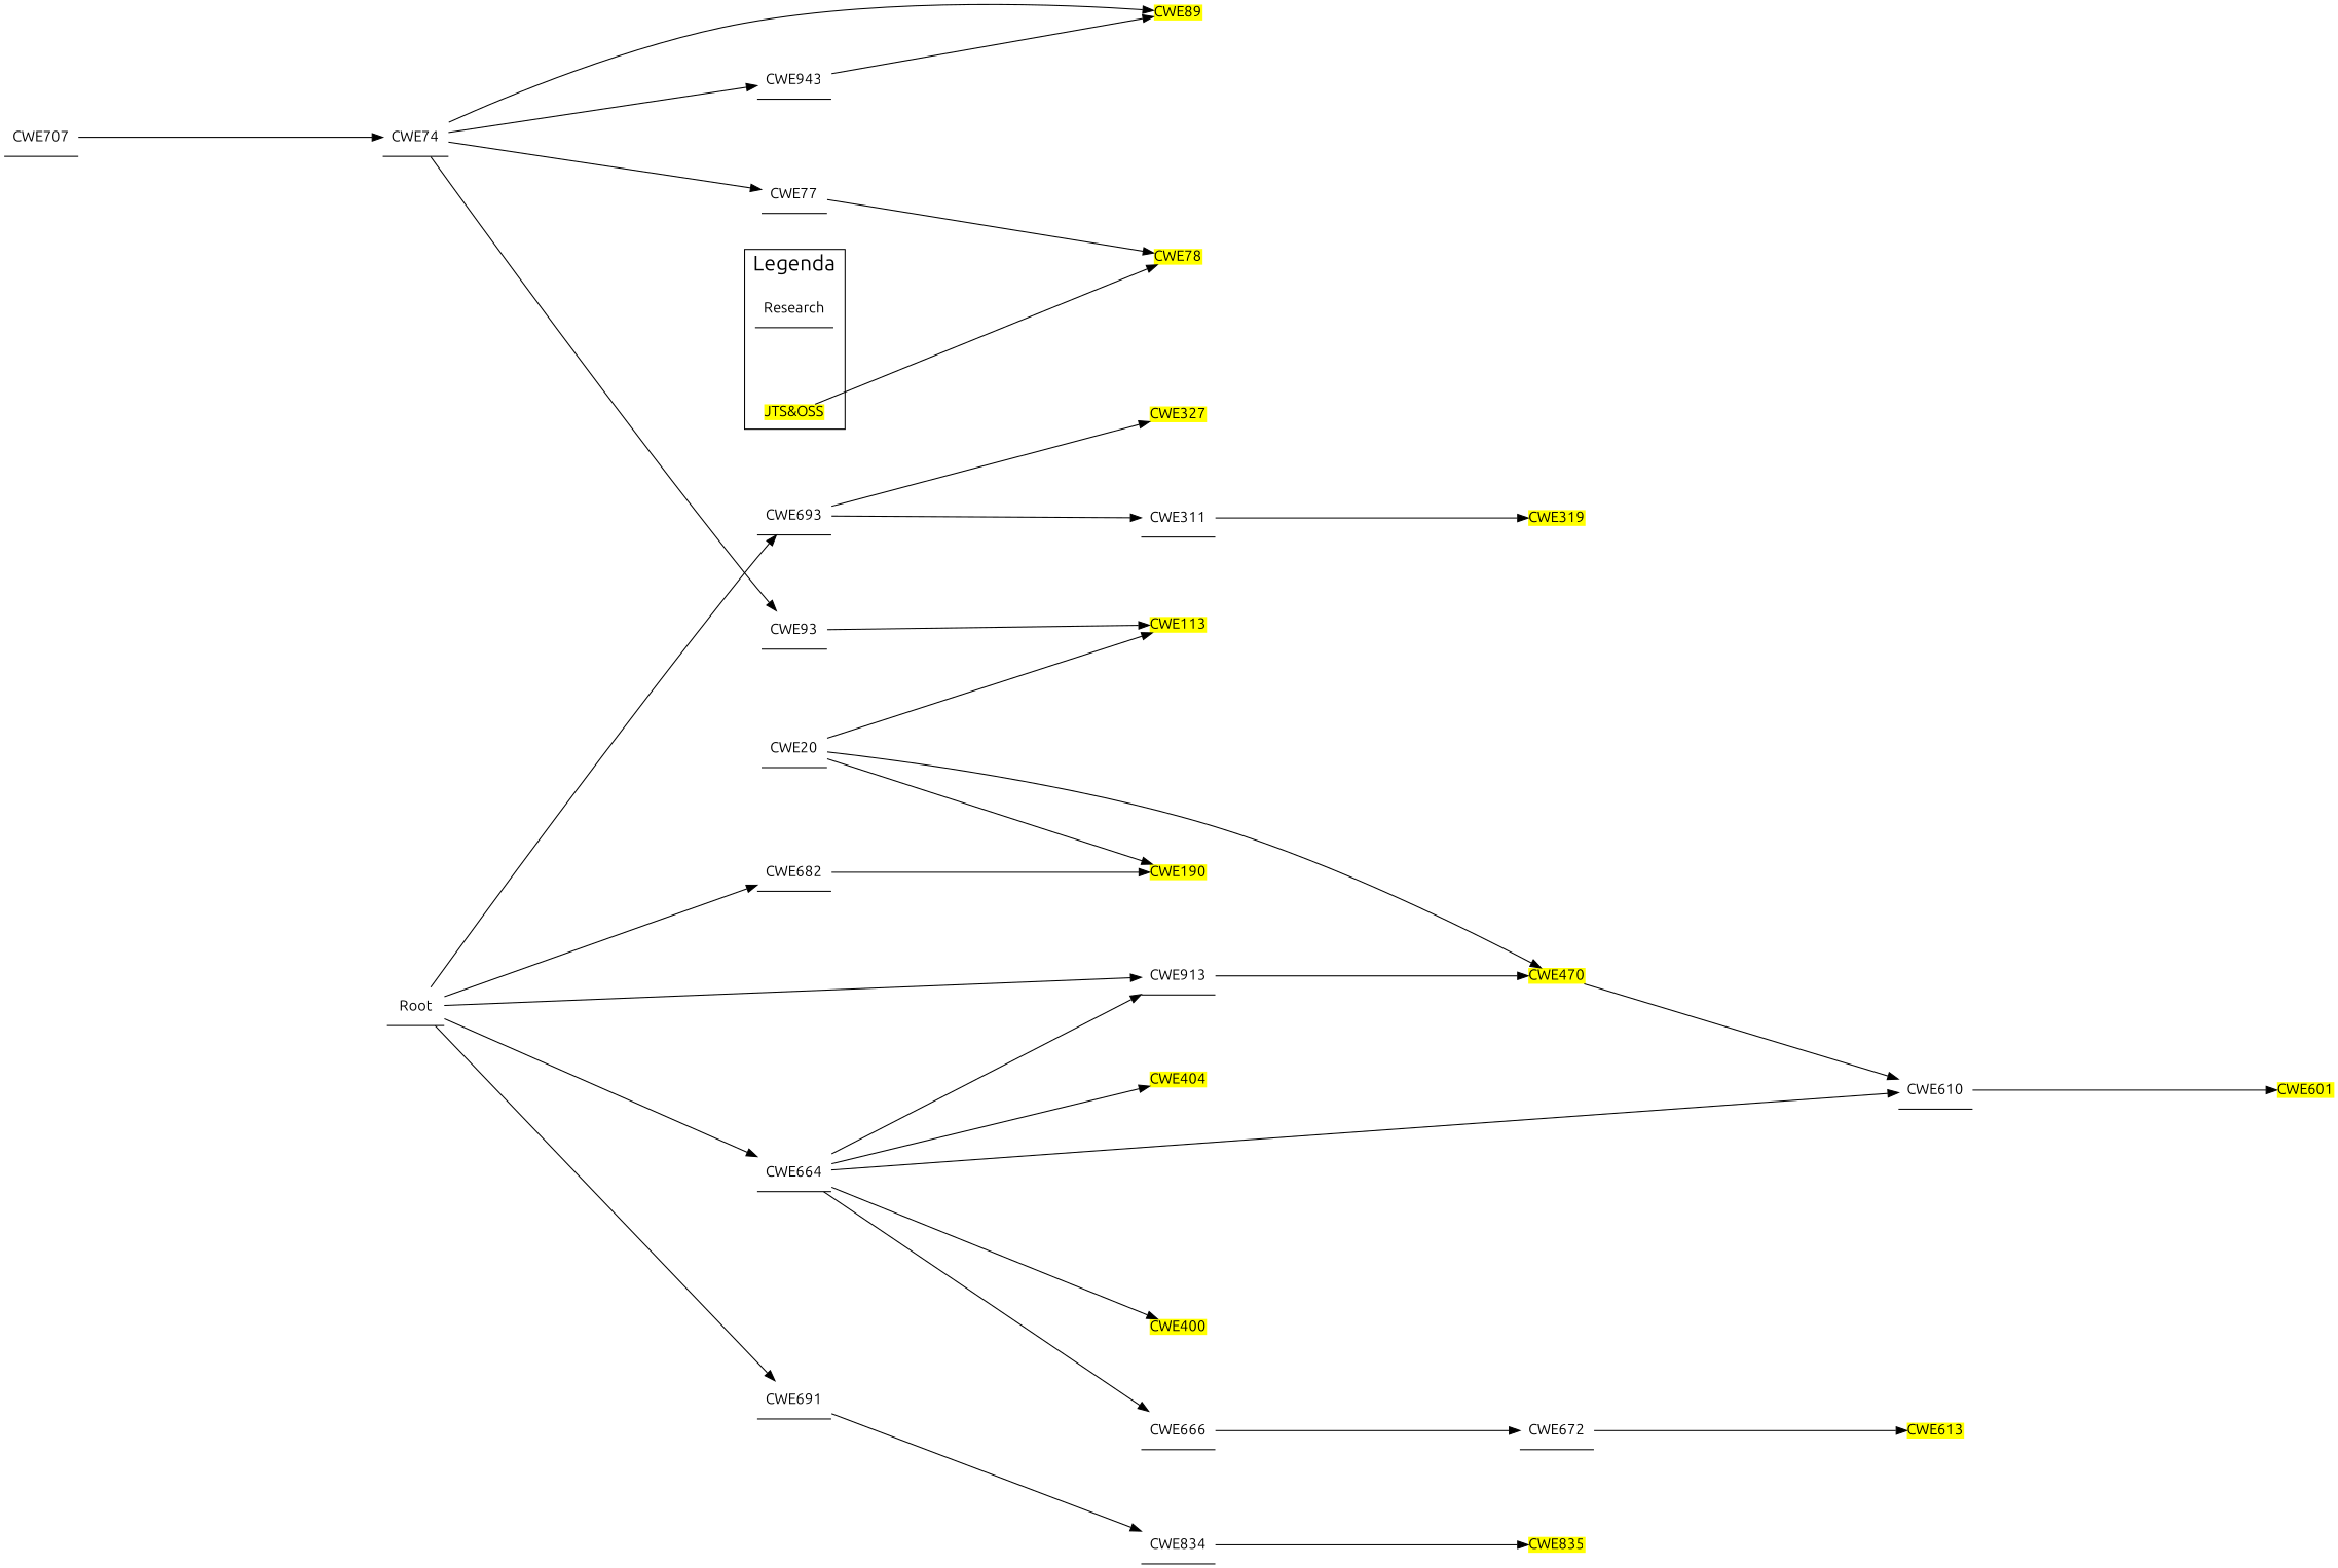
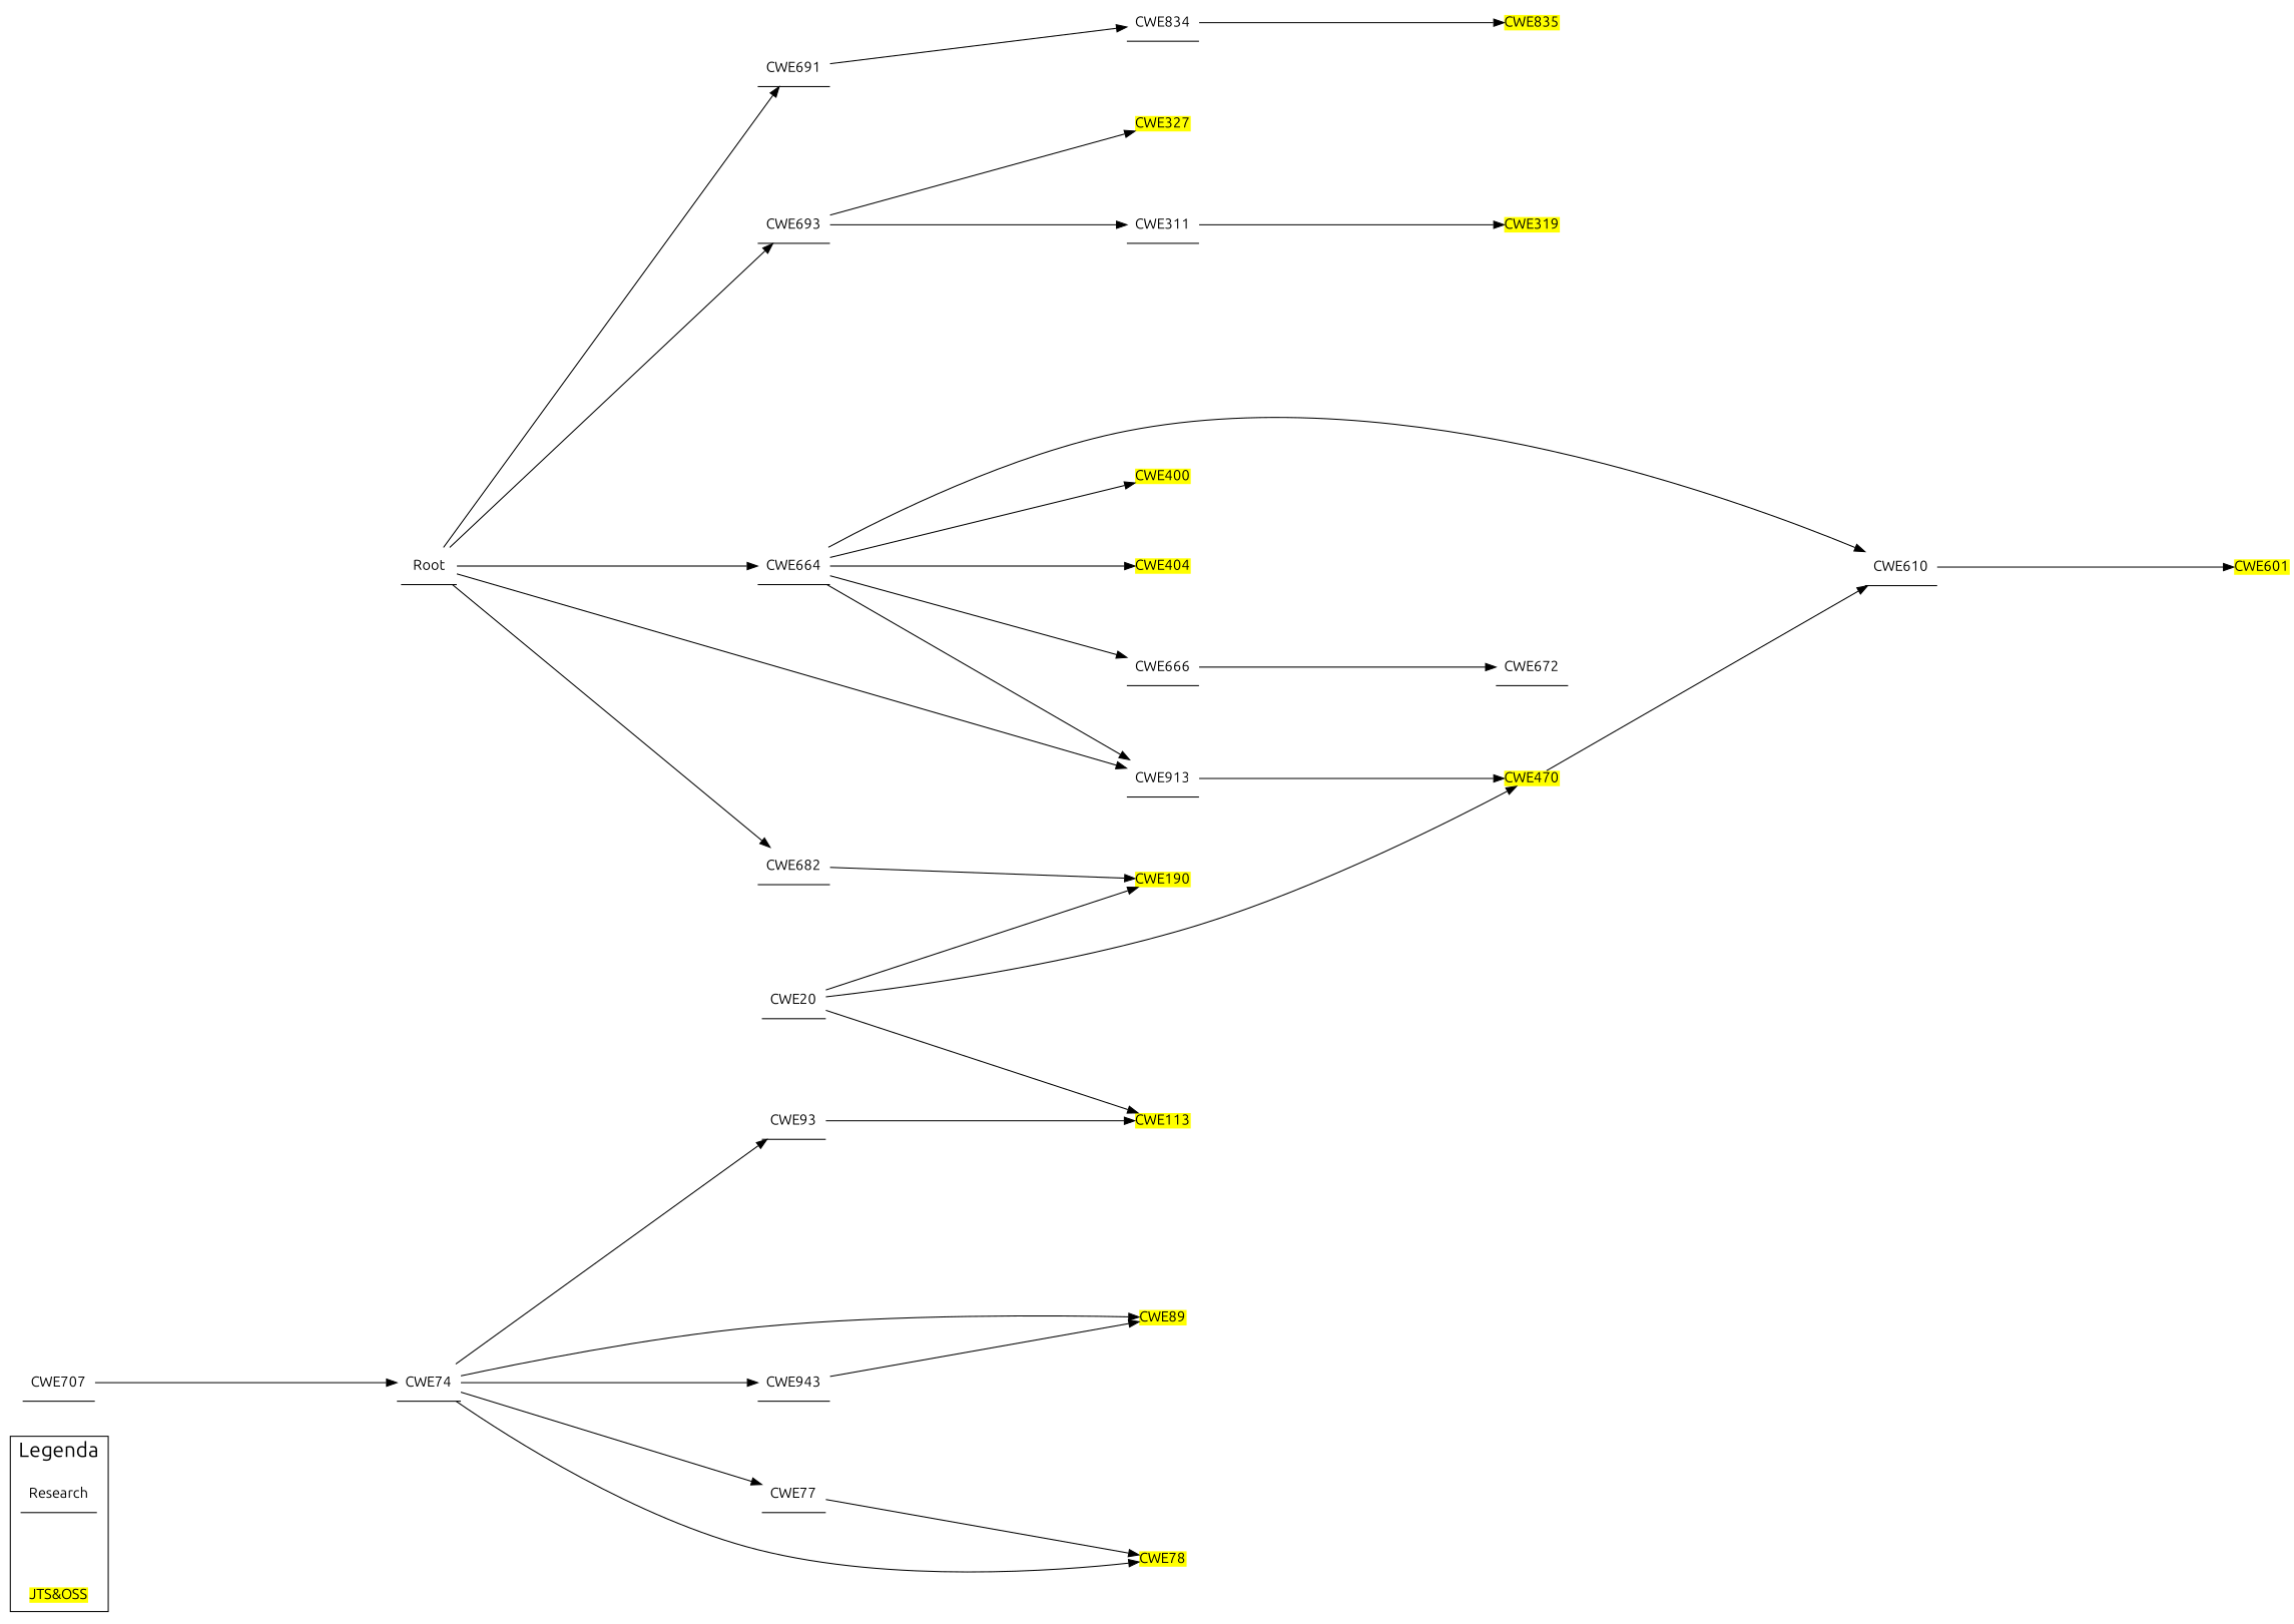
  digraph {
    fontname=Ubuntu
    nodesep=1
    rankdir=LR
    ranksep=4
    splines=true
    node [color=black fillcolor=white fontname=Ubuntu shape=underline style=filled]
    edge [fontname=Ubuntu]
    n1 [label=Research]
    n2 [fillcolor=yellow label="JTS&OSS" shape=plain]
    n3 [label=Root]
    n4 [label=CWE682]
    n5 [label=CWE693]
    n6 [label=CWE664]
    n7 [label=CWE691]
    n8 [label=CWE913]
    n9 [fillcolor=yellow label=CWE190 shape=plain]
    n10 [fillcolor=yellow label=CWE327 shape=plain]
    n11 [label=CWE311]
    n12 [fillcolor=yellow label=CWE400 shape=plain]
    n13 [fillcolor=yellow label=CWE404 shape=plain]
    n14 [label=CWE610]
    n15 [label=CWE666]
    n16 [label=CWE707]
    n17 [label=CWE74]
    n18 [label=CWE834]
    n19 [fillcolor=yellow label=CWE319 shape=plain]
    n20 [fillcolor=yellow label=CWE470 shape=plain]
    n21 [fillcolor=yellow label=CWE601 shape=plain]
    n22 [label=CWE672]
    n23 [label=CWE20]
    n24 [fillcolor=yellow label=CWE113 shape=plain]
    n25 [fillcolor=yellow label=CWE78 shape=plain]
    n26 [fillcolor=yellow label=CWE89 shape=plain]
    n27 [label=CWE93]
    n28 [label=CWE77]
    n29 [label=CWE943]
    n30 [fillcolor=yellow label=CWE835 shape=plain]
-   n31 [fillcolor=yellow label=CWE613 shape=plain]
    subgraph cluster_1 {
      fontsize=20
      label=Legenda
      n1
      n2
    }
    n3 -> n4
    n3 -> n5
    n3 -> n6
    n3 -> n7
    n3 -> n8
    n4 -> n9
    n5 -> n10
    n5 -> n11
    n6 -> n8
    n6 -> n12
    n6 -> n13
    n6 -> n14
    n6 -> n15
    n7 -> n18
    n8 -> n20
    n11 -> n19
    n14 -> n21
    n15 -> n22
    n16 -> n17
-   n2 -> n25
+   n17 -> n25
    n17 -> n26
    n17 -> n27
    n17 -> n28
    n17 -> n29
    n18 -> n30
    n20 -> n14
-   n22 -> n31
    n23 -> n9
    n23 -> n20
    n23 -> n24
    n27 -> n24
    n28 -> n25
    n29 -> n26
  }
